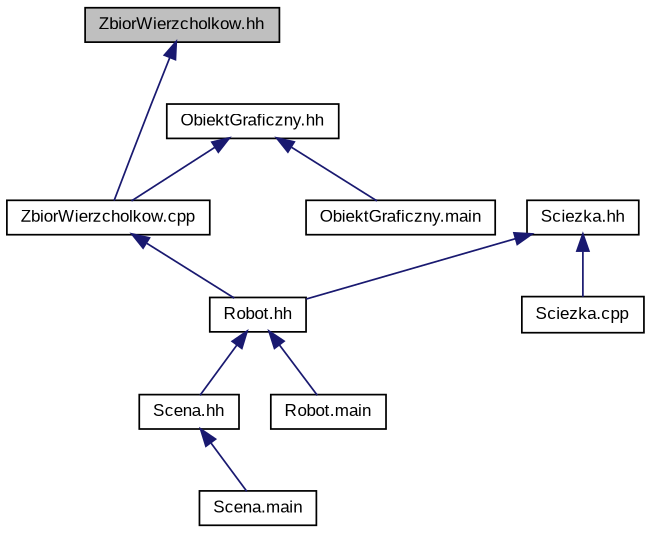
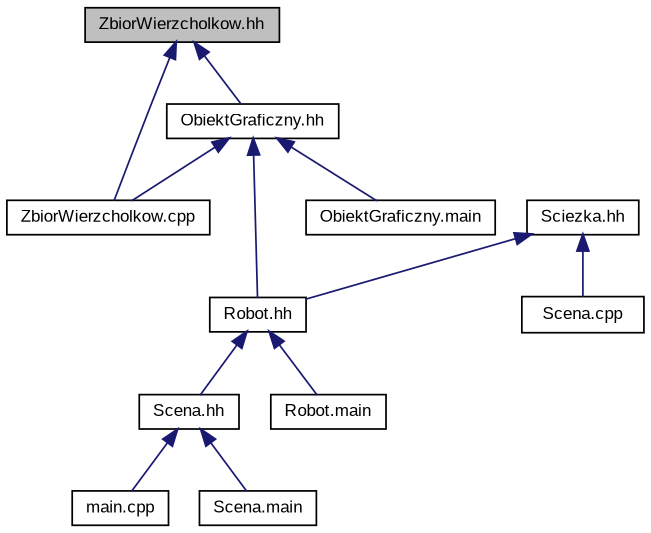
  digraph {
    fontname="Liberation Sans"
    node [color=black fillcolor=white fontname="Liberation Sans" fontsize=10 shape=record style=filled]
    edge [color=midnightblue dir=back fontname="Liberation Sans" fontsize=10 labelfontname=Helvetica labelfontsize=10 style=solid]
    n1 [fillcolor=grey75 fontcolor=black height=0.2 label="ZbiorWierzcholkow.hh" width=0.4]
    n2 [height=0.2 label="ObiektGraficzny.hh" width=0.4]
    n3 [height=0.2 label="ZbiorWierzcholkow.cpp" width=0.4]
    n4 [height=0.2 label="Robot.hh" width=0.4]
    n5 [height=0.2 label="ObiektGraficzny.main" width=0.4]
    n6 [height=0.2 label="Scena.hh" width=0.4]
    n7 [height=0.2 label="Robot.main" width=0.4]
    n8 [height=0.2 label="Sciezka.hh" width=0.4]
-   n9 [height=0.2 label="Sciezka.cpp" width=0.4]
+   n9 [height=0.2 label="Scena.cpp" width=0.4]
+   n10 [height=0.2 label="main.cpp" width=0.4]
    n11 [height=0.2 label="Scena.main" width=0.4]
+   n1 -> n2
    n1 -> n3
    n2 -> n3
-   n3 -> n4
+   n2 -> n4
    n2 -> n5
    n4 -> n6
    n4 -> n7
+   n6 -> n10
    n6 -> n11
    n8 -> n4
    n8 -> n9
  }
